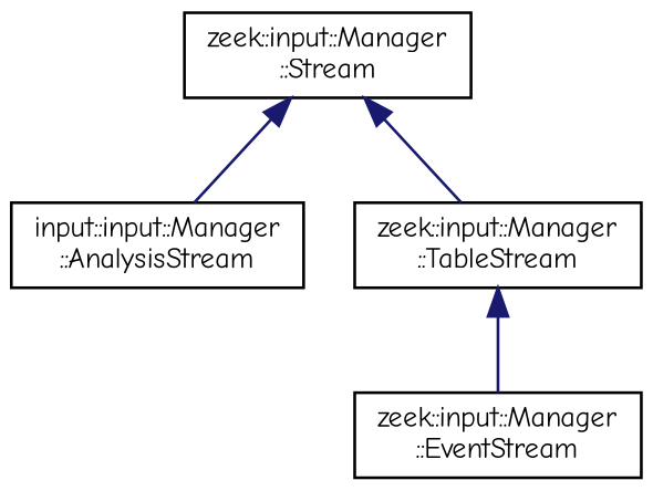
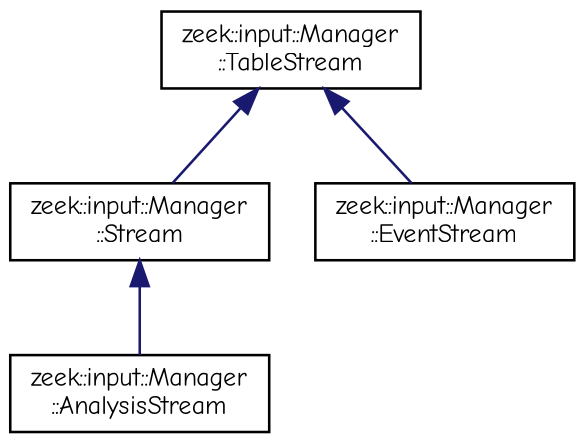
  digraph {
    fontname="Comic Neue"
    rankdir=TB
    node [color=black fillcolor=white fontname="Comic Neue" fontsize=10 shape=record style=filled]
    edge [color=midnightblue dir=back fontname="Comic Neue" fontsize=10 labelfontname=Helvetica labelfontsize=10 style=solid]
    n1 [height=0.2 label="zeek::input::Manager\l::Stream" width=0.4]
-   n2 [height=0.2 label="input::input::Manager\l::AnalysisStream" width=0.4]
+   n2 [height=0.2 label="zeek::input::Manager\l::AnalysisStream" width=0.4]
    n3 [height=0.2 label="zeek::input::Manager\l::TableStream" width=0.4]
    n4 [height=0.2 label="zeek::input::Manager\l::EventStream" width=0.4]
    n1 -> n2
-   n1 -> n3
+   n3 -> n1
    n3 -> n4
  }
